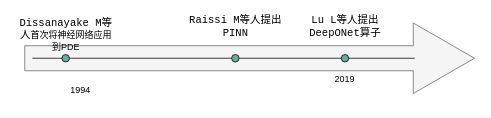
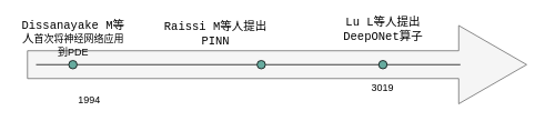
  <mxCell id="0" />
  <mxCell id="1" parent="0" />
  <mxCell id="2" value="" style="shape=flexArrow;endArrow=classic;html=1;rounded=0;endWidth=59.583;endSize=26.833;width=33.333;fillColor=#f5f5f5;strokeColor=#666666;" edge="1" parent="1"><mxGeometry width="50" height="50" relative="1" as="geometry"><mxPoint x="32" y="77" as="sourcePoint" /><mxPoint x="632" y="77" as="targetPoint" /></mxGeometry></mxCell>
  <mxCell id="3" value="" style="endArrow=none;html=1;rounded=0;startArrow=none;" edge="1" parent="1" source="12"><mxGeometry width="50" height="50" relative="1" as="geometry"><mxPoint x="42.753" y="77" as="sourcePoint" /><mxPoint x="552" y="77" as="targetPoint" /></mxGeometry></mxCell>
  <mxCell id="4" value="" style="ellipse;whiteSpace=wrap;html=1;aspect=fixed;fillColor=#67AB9F;" vertex="1" parent="1"><mxGeometry x="82" y="72" width="10" height="10" as="geometry" /></mxCell>
  <mxCell id="5" value="" style="endArrow=none;html=1;rounded=0;startArrow=none;" edge="1" parent="1" target="4"><mxGeometry width="50" height="50" relative="1" as="geometry"><mxPoint x="42.753" y="77" as="sourcePoint" /><mxPoint x="552" y="77" as="targetPoint" /></mxGeometry></mxCell>
  <mxCell id="6" value="1994" style="text;html=1;strokeColor=none;fillColor=none;align=center;verticalAlign=middle;whiteSpace=wrap;rounded=0;labelBackgroundColor=none;fontColor=default;" vertex="1" parent="1"><mxGeometry x="77" y="105" width="60" height="30" as="geometry" /></mxCell>
  <mxCell id="7" value="" style="ellipse;whiteSpace=wrap;html=1;aspect=fixed;fillColor=#67AB9F;" vertex="1" parent="1"><mxGeometry x="454" y="72" width="10" height="10" as="geometry" /></mxCell>
- <mxCell id="8" value="2019" style="text;html=1;strokeColor=none;fillColor=none;align=center;verticalAlign=middle;whiteSpace=wrap;rounded=0;labelBackgroundColor=none;fontColor=default;" vertex="1" parent="1"><mxGeometry x="429" y="90" width="60" height="30" as="geometry" /></mxCell>
+ <mxCell id="8" value="3019" style="text;html=1;strokeColor=none;fillColor=none;align=center;verticalAlign=middle;whiteSpace=wrap;rounded=0;labelBackgroundColor=none;fontColor=default;" vertex="1" parent="1"><mxGeometry x="429" y="90" width="60" height="30" as="geometry" /></mxCell>
  <mxCell id="9" value="&lt;span style=&quot;font-family: Consolas, &amp;quot;Courier New&amp;quot;, monospace; font-size: 14px;&quot;&gt;Dissanayake M等人&lt;/span&gt;首次将神经网络应用到PDE" style="text;html=1;strokeColor=none;fillColor=none;align=center;verticalAlign=middle;whiteSpace=wrap;rounded=0;labelBackgroundColor=none;fontColor=default;" vertex="1" parent="1"><mxGeometry x="20.75" y="30" width="132.5" height="30" as="geometry" /></mxCell>
- <mxCell id="10" value="&lt;span style=&quot;font-family: Consolas, &amp;quot;Courier New&amp;quot;, monospace; font-size: 14px;&quot;&gt;Raissi&lt;/span&gt;&lt;span style=&quot;font-family: Consolas, &amp;quot;Courier New&amp;quot;, monospace; font-size: 14px;&quot;&gt;&amp;nbsp;M等人提出PINN&lt;/span&gt;" style="text;html=1;strokeColor=none;fillColor=none;align=center;verticalAlign=middle;whiteSpace=wrap;rounded=0;labelBackgroundColor=none;fontColor=default;" vertex="1" parent="1"><mxGeometry x="246.75" y="20" width="132.5" height="30" as="geometry" /></mxCell>
+ <mxCell id="10" value="&lt;span style=&quot;font-family: Consolas, &amp;quot;Courier New&amp;quot;, monospace; font-size: 14px;&quot;&gt;Raissi&lt;/span&gt;&lt;span style=&quot;font-family: Consolas, &amp;quot;Courier New&amp;quot;, monospace; font-size: 14px;&quot;&gt;&amp;nbsp;M等人提出PINN&lt;/span&gt;" style="text;html=1;strokeColor=none;fillColor=none;align=center;verticalAlign=middle;whiteSpace=wrap;rounded=0;labelBackgroundColor=none;fontColor=default;" vertex="1" parent="1"><mxGeometry x="191.75" y="25" width="132.5" height="30" as="geometry" /></mxCell>
  <mxCell id="11" value="&lt;span style=&quot;font-family: Consolas, &amp;quot;Courier New&amp;quot;, monospace; font-size: 14px;&quot;&gt;Lu L等人提出DeepONet算子&lt;/span&gt;" style="text;html=1;strokeColor=none;fillColor=none;align=center;verticalAlign=middle;whiteSpace=wrap;rounded=0;labelBackgroundColor=none;fontColor=default;" vertex="1" parent="1"><mxGeometry x="392.75" y="20" width="132.5" height="30" as="geometry" /></mxCell>
  <mxCell id="12" value="" style="ellipse;whiteSpace=wrap;html=1;aspect=fixed;fillColor=#67AB9F;" vertex="1" parent="1"><mxGeometry x="308" y="72" width="10" height="10" as="geometry" /></mxCell>
  <mxCell id="13" value="" style="endArrow=none;html=1;rounded=0;startArrow=none;" edge="1" parent="1" source="4" target="12"><mxGeometry width="50" height="50" relative="1" as="geometry"><mxPoint x="92" y="77.009" as="sourcePoint" /><mxPoint x="552" y="77" as="targetPoint" /></mxGeometry></mxCell>
